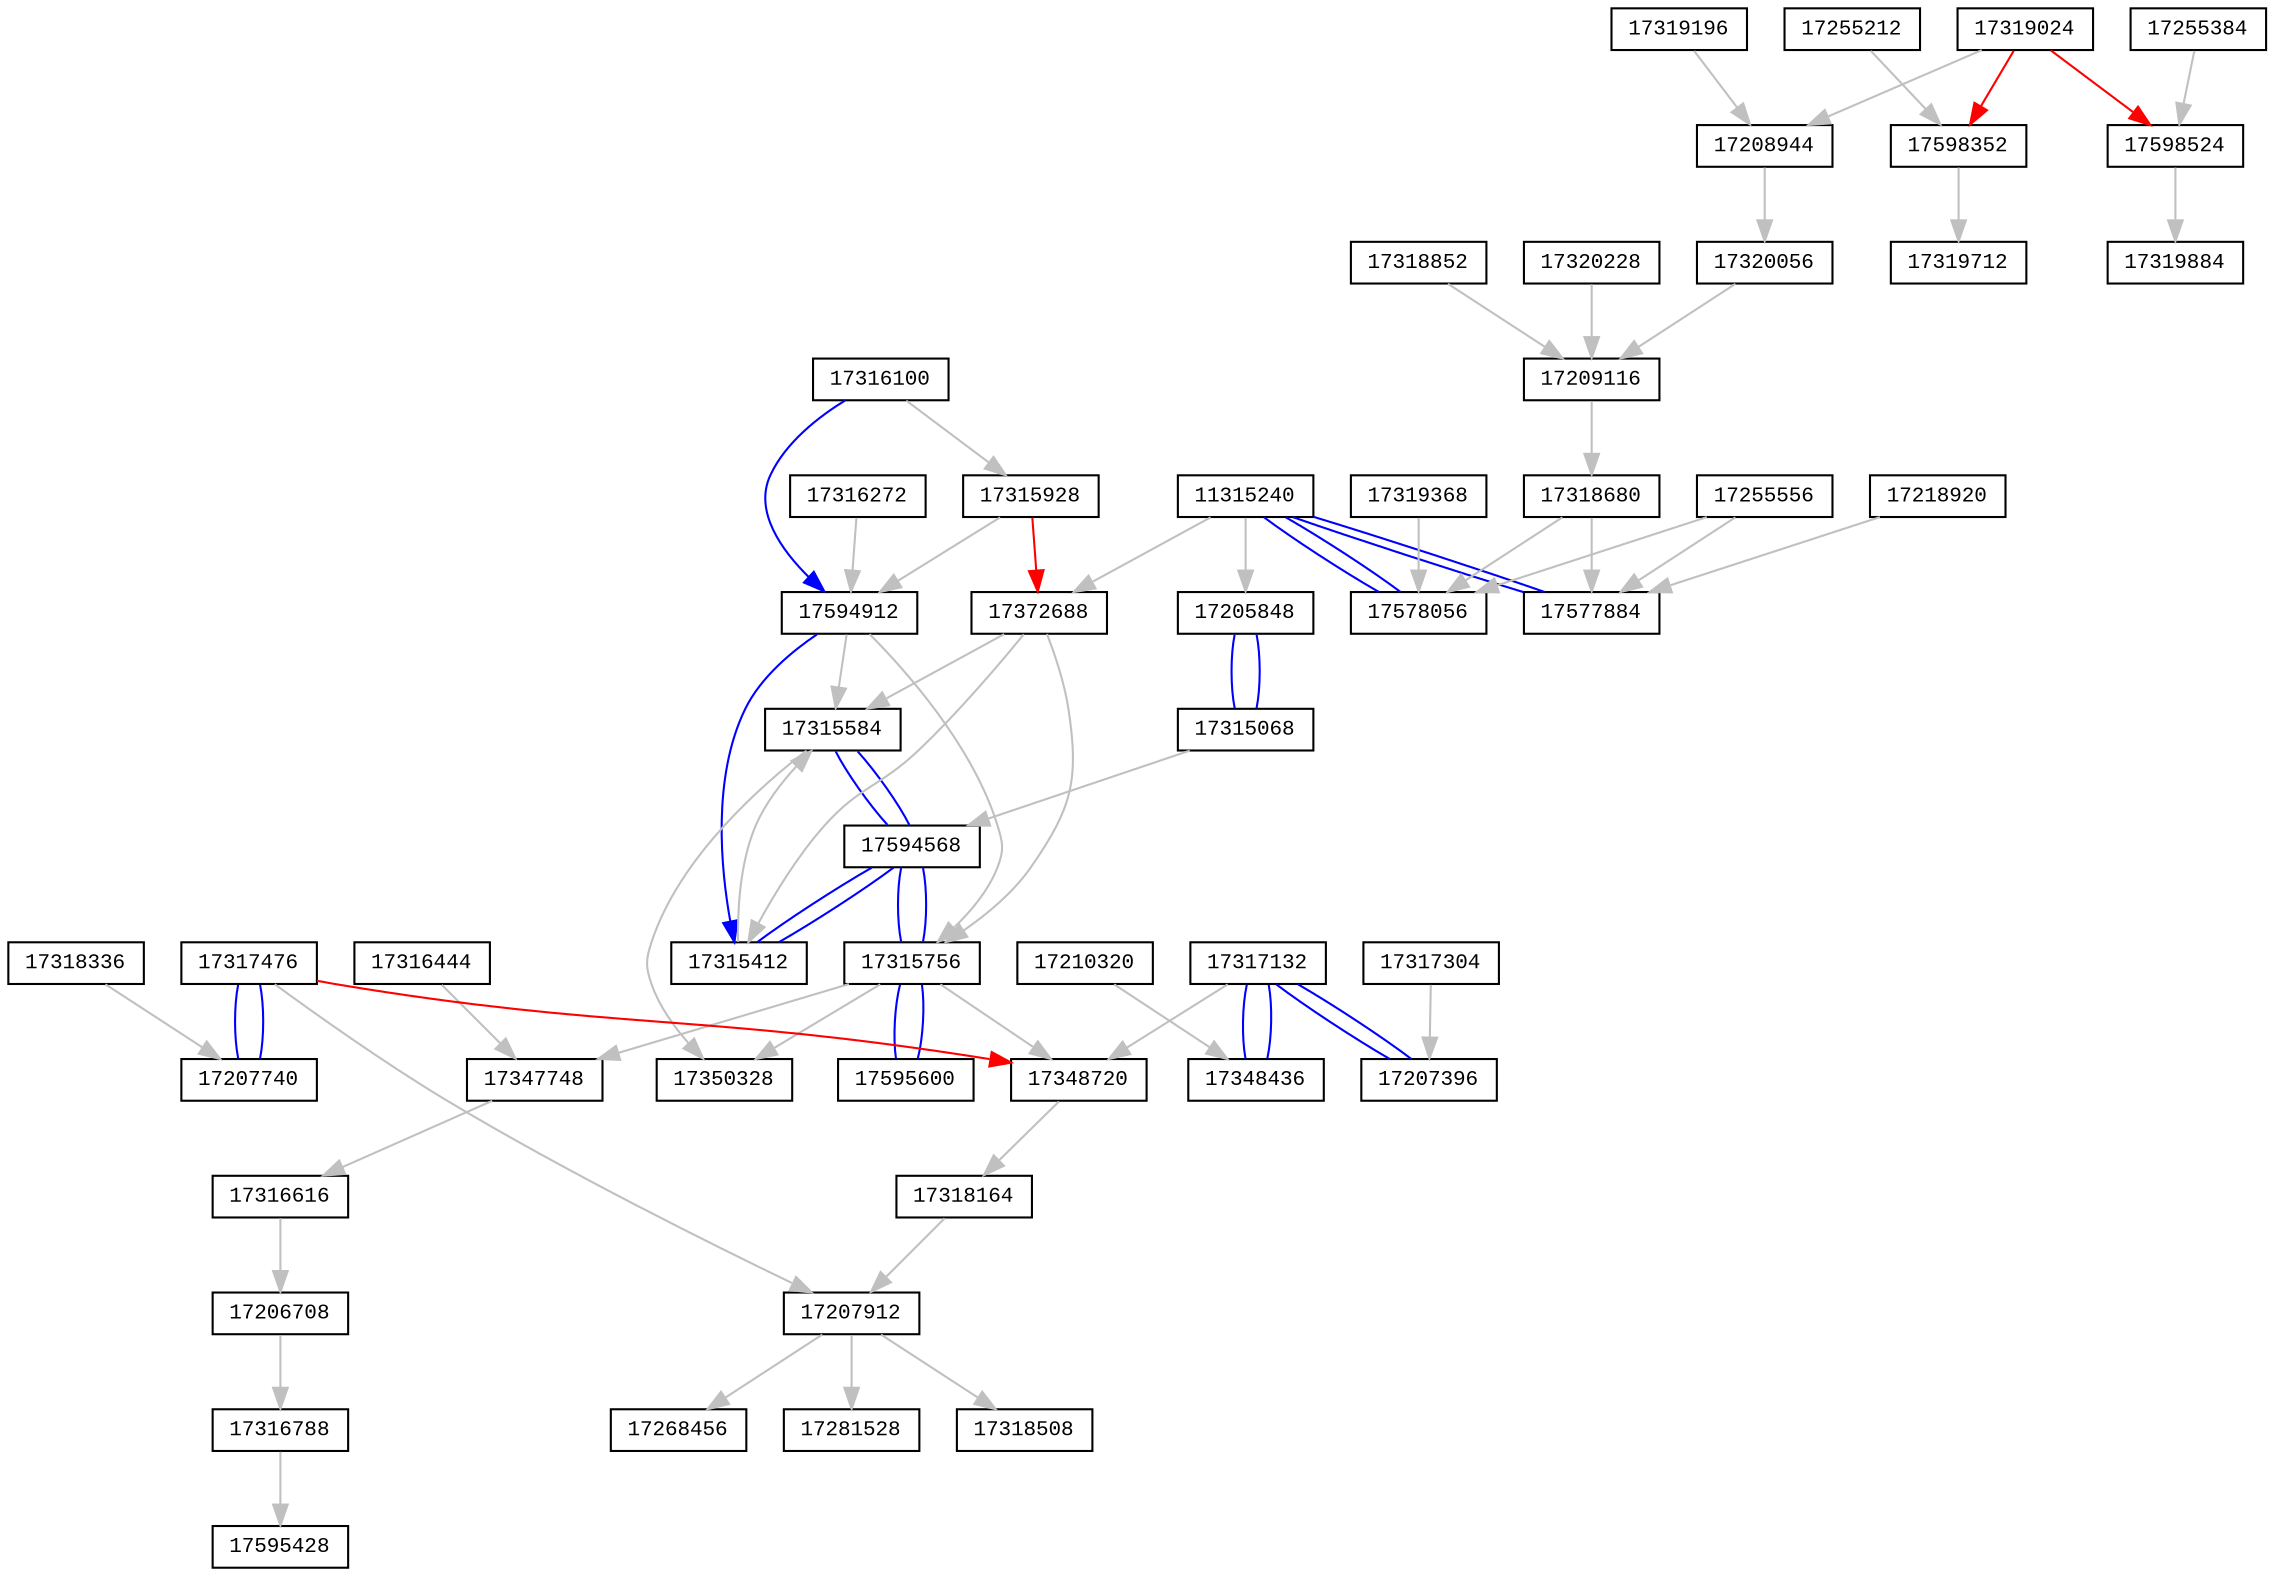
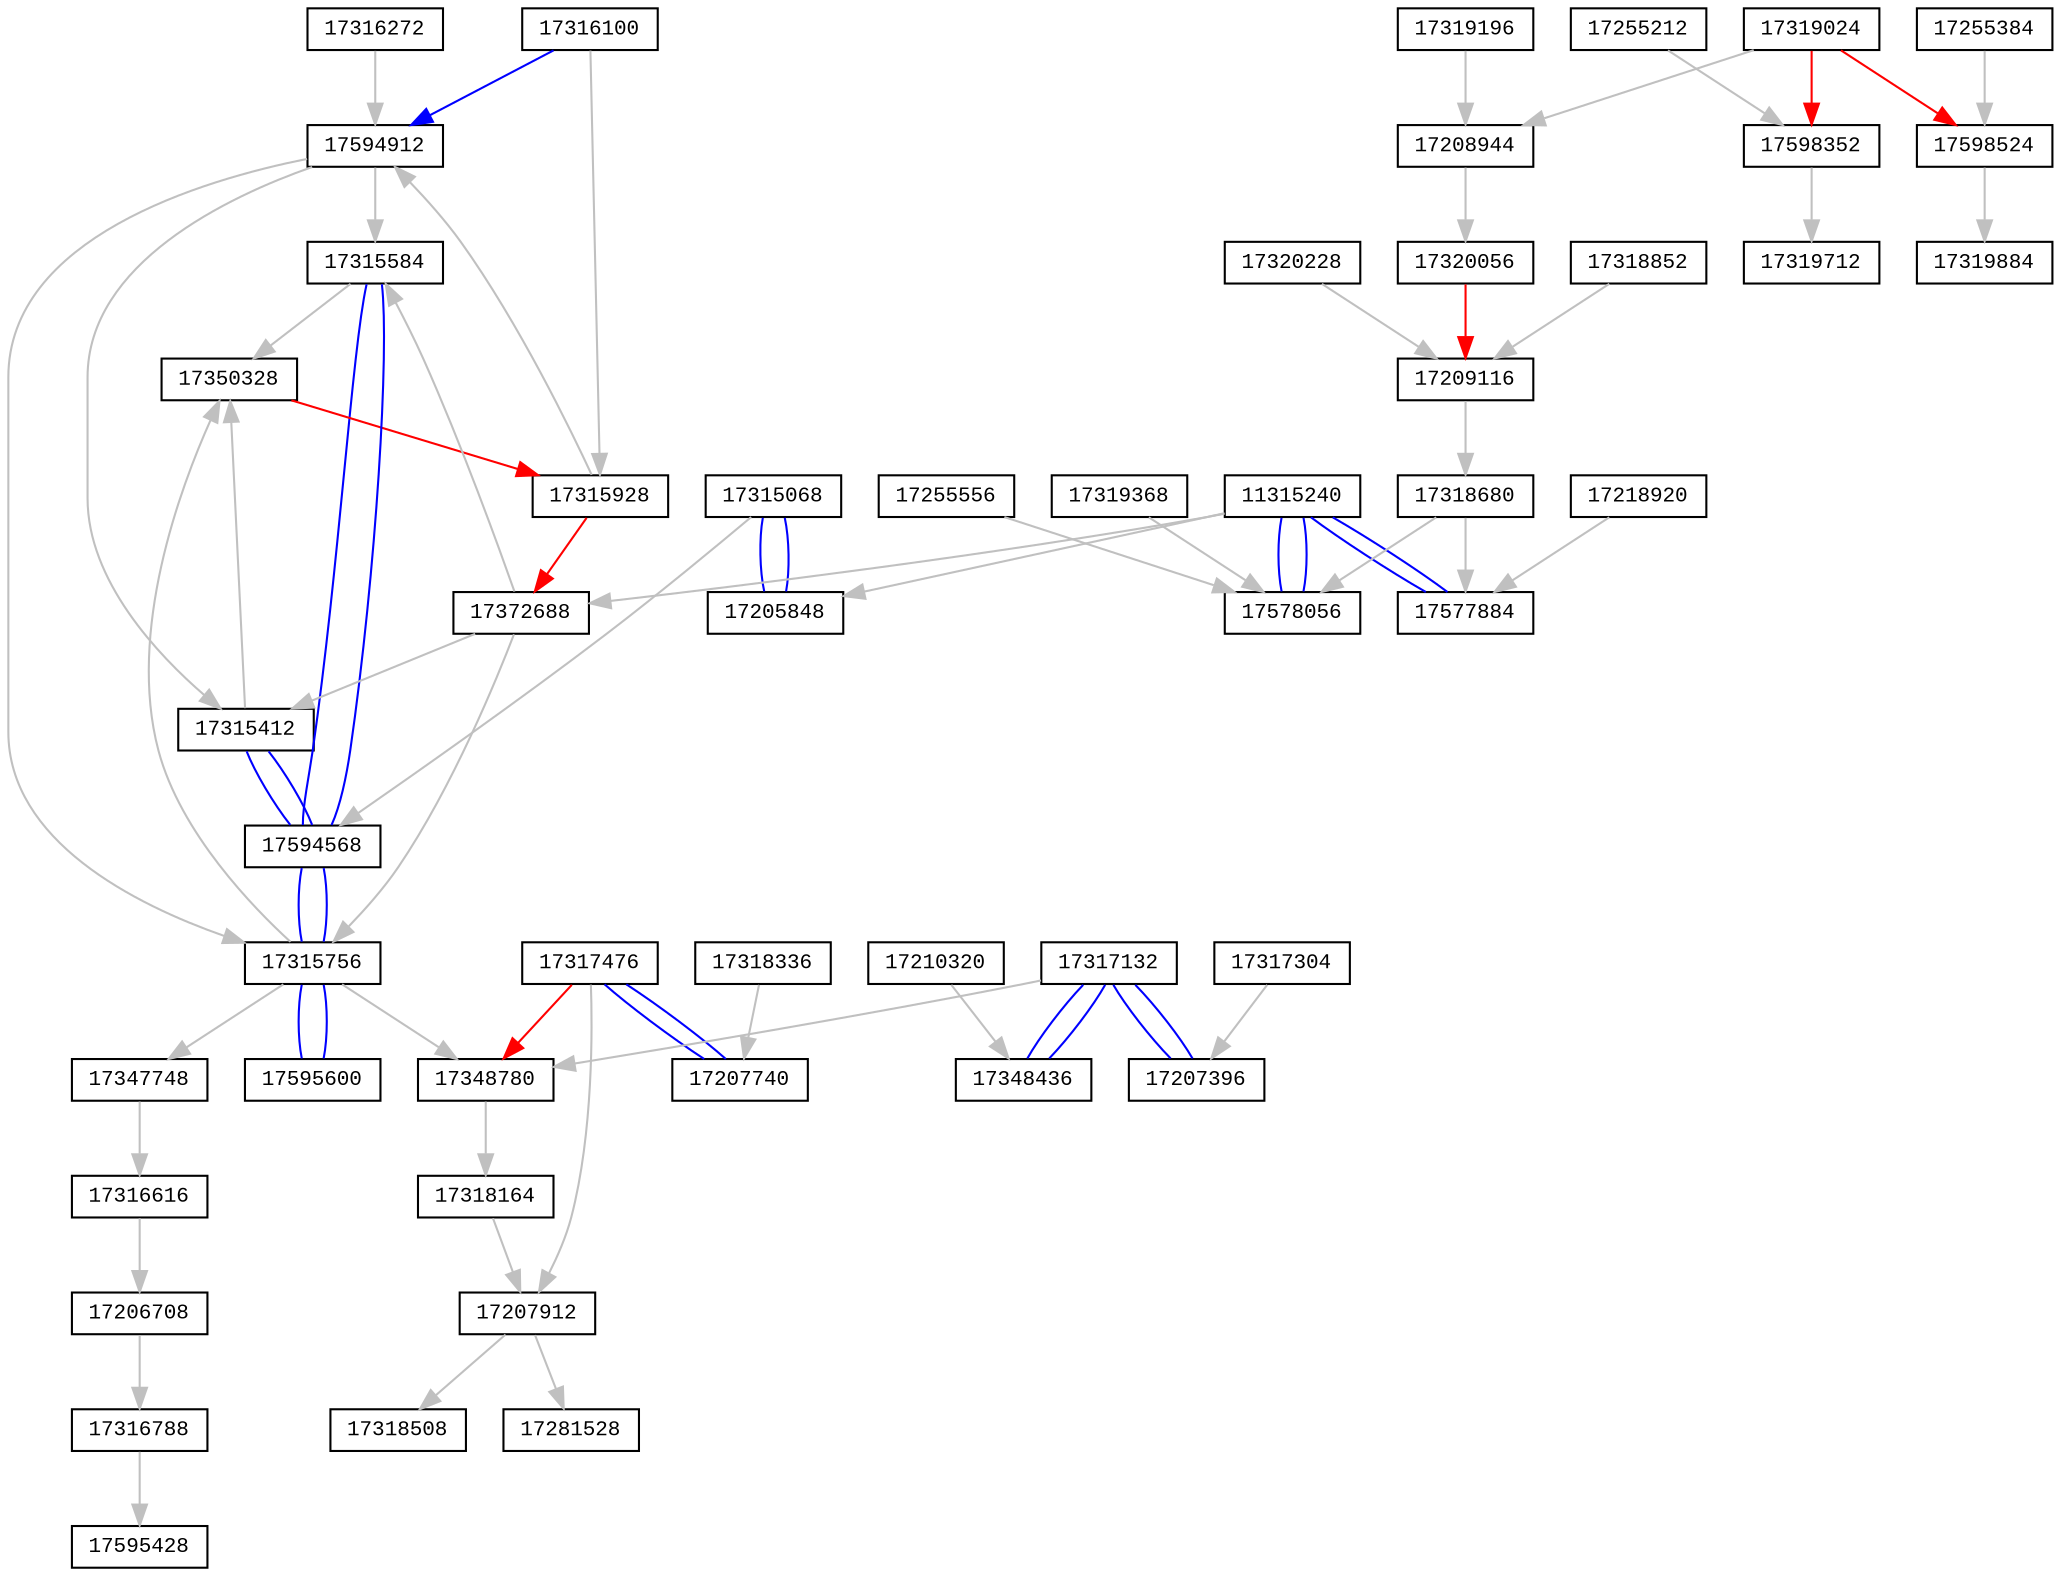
  graph {
    fontname="Liberation Mono"
    splines=true
    node [fontname="Liberation Mono" fontsize=10 shape=box]
    edge [color=grey dir=forward fontname="Liberation Mono"]
    n1 [height=0.28 label=17594912 width=0.78]
    n2 [height=0.28 label=17315584 width=0.78]
    n3 [height=0.28 label=17315756 width=0.78]
    n4 [height=0.28 label=17315412 width=0.78]
    n5 [height=0.28 label=17350328 width=0.78]
    n6 [height=0.28 label=17594568 width=0.78]
    n7 [height=0.28 label=17595600 width=0.78]
    n8 [height=0.28 label=17347748 width=0.78]
-   n9 [height=0.28 label=17348720 width=0.78]
+   n9 [height=0.28 label=17348780 width=0.78]
    n10 [height=0.28 label=17315928 width=0.78]
    n11 [height=0.28 label=17372688 width=0.78]
    n12 [height=0.28 label=17316616 width=0.78]
    n13 [height=0.28 label=17318164 width=0.78]
    n14 [height=0.28 label=17206708 width=0.78]
    n15 [height=0.28 label=17316788 width=0.78]
    n16 [height=0.28 label=17595428 width=0.78]
-   n17 [height=0.28 label=17316444 width=0.78]
    n18 [height=0.28 label=17207912 width=0.78]
-   n19 [height=0.28 label=17268456 width=0.78]
    n20 [height=0.28 label=17281528 width=0.78]
    n21 [height=0.28 label=17318508 width=0.78]
    n22 [height=0.28 label=17317476 width=0.78]
    n23 [height=0.28 label=17207740 width=0.78]
    n24 [height=0.28 label=17318336 width=0.78]
    n25 [height=0.28 label=17317132 width=0.78]
    n26 [height=0.28 label=17348436 width=0.78]
    n27 [height=0.28 label=17207396 width=0.78]
    n28 [height=0.28 label=17210320 width=0.78]
    n29 [height=0.28 label=17317304 width=0.78]
    n30 [height=0.28 label=17315068 width=0.78]
    n31 [height=0.28 label=17205848 width=0.78]
    n32 [height=0.28 label=11315240 width=0.78]
    n33 [height=0.28 label=17578056 width=0.78]
    n34 [height=0.28 label=17577884 width=0.78]
    n35 [height=0.28 label=17319368 width=0.78]
    n36 [height=0.28 label=17255556 width=0.78]
    n37 [height=0.28 label=17218920 width=0.78]
    n38 [height=0.28 label=17318680 width=0.78]
    n39 [height=0.28 label=17209116 width=0.78]
    n40 [height=0.28 label=17318852 width=0.78]
    n41 [height=0.28 label=17320228 width=0.78]
    n42 [height=0.28 label=17320056 width=0.78]
    n43 [height=0.28 label=17208944 width=0.78]
    n44 [height=0.28 label=17319024 width=0.78]
    n45 [height=0.28 label=17598352 width=0.78]
    n46 [height=0.28 label=17598524 width=0.78]
    n47 [height=0.28 label=17319712 width=0.78]
    n48 [height=0.28 label=17319884 width=0.78]
    n49 [height=0.28 label=17255212 width=0.78]
    n50 [height=0.28 label=17255384 width=0.78]
    n51 [height=0.28 label=17319196 width=0.78]
    n52 [height=0.28 label=17316100 width=0.78]
    n53 [height=0.28 label=17316272 width=0.78]
    n1 -- n2
    n1 -- n3
-   n1 -- n4 [color=blue]
+   n1 -- n4
    n2 -- n5
    n2 -- n6 [color=blue dir=""]
    n3 -- n5
    n3 -- n6 [color=blue dir=""]
    n3 -- n7 [color=blue dir=""]
    n3 -- n8
    n3 -- n9
-   n4 -- n2
+   n4 -- n5
    n4 -- n6 [color=blue dir=""]
+   n5 -- n10 [color=red]
    n6 -- n2 [color=blue dir=""]
    n6 -- n3 [color=blue dir=""]
    n6 -- n4 [color=blue dir=""]
    n7 -- n3 [color=blue dir=""]
    n8 -- n12
    n9 -- n13
    n10 -- n1
    n10 -- n11 [color=red]
    n11 -- n2
    n11 -- n3
    n11 -- n4
    n12 -- n14
    n13 -- n18
    n14 -- n15
    n15 -- n16
-   n17 -- n8
-   n18 -- n19
    n18 -- n20
    n18 -- n21
    n22 -- n9 [color=red]
    n22 -- n18
    n22 -- n23 [color=blue dir=""]
    n23 -- n22 [color=blue dir=""]
    n24 -- n23
    n25 -- n9
    n25 -- n26 [color=blue dir=""]
    n25 -- n27 [color=blue dir=""]
    n26 -- n25 [color=blue dir=""]
    n27 -- n25 [color=blue dir=""]
    n28 -- n26
    n29 -- n27
    n30 -- n6
    n30 -- n31 [color=blue dir=""]
    n31 -- n30 [color=blue dir=""]
    n32 -- n11
    n32 -- n31
    n32 -- n33 [color=blue dir=""]
    n32 -- n34 [color=blue dir=""]
    n33 -- n32 [color=blue dir=""]
    n34 -- n32 [color=blue dir=""]
    n35 -- n33
    n36 -- n33
-   n36 -- n34
    n37 -- n34
    n38 -- n33
    n38 -- n34
    n39 -- n38
    n40 -- n39
    n41 -- n39
-   n42 -- n39
+   n42 -- n39 [color=red]
    n43 -- n42
    n44 -- n43
    n44 -- n45 [color=red]
    n44 -- n46 [color=red]
    n45 -- n47
    n46 -- n48
    n49 -- n45
    n50 -- n46
    n51 -- n43
    n52 -- n1 [color=blue]
    n52 -- n10
    n53 -- n1
  }
